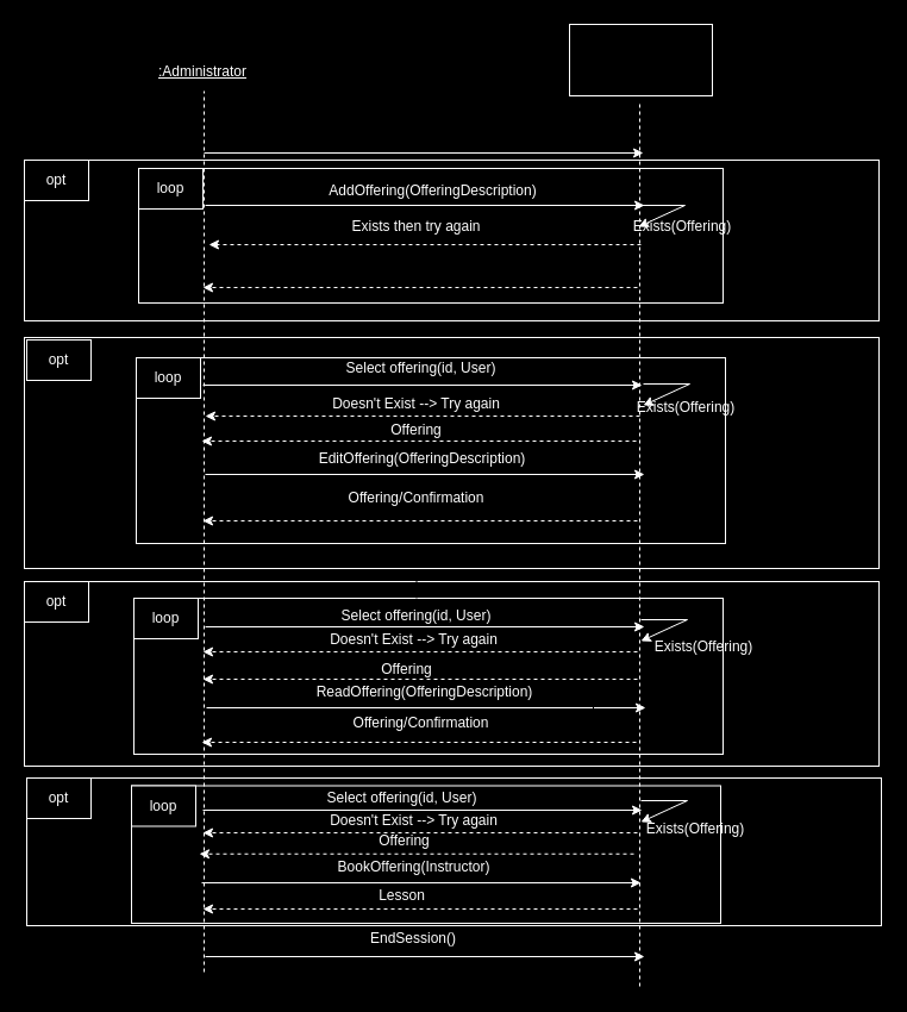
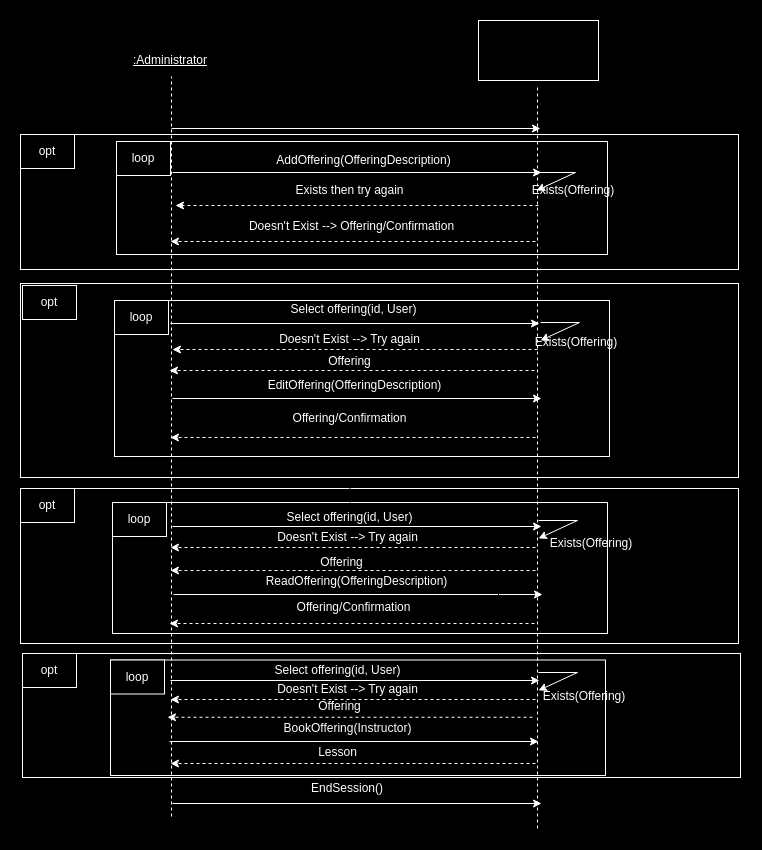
  <mxCell id="0" />
  <mxCell id="1" parent="0" />
  <mxCell id="2" value="" style="rounded=0;whiteSpace=wrap;html=1;fillColor=#000000;strokeColor=#FFFFFF;" parent="1" vertex="1"><mxGeometry x="22" y="653" width="718" height="124" as="geometry" /></mxCell>
  <mxCell id="3" value="" style="rounded=0;whiteSpace=wrap;html=1;fillColor=#000000;strokeColor=#FFFFFF;" parent="1" vertex="1"><mxGeometry x="110" y="659.5" width="495" height="115.5" as="geometry" /></mxCell>
  <mxCell id="4" value="&lt;font color=&quot;#ffffff&quot;&gt;BookOffering(Instructor)&lt;/font&gt;" style="text;html=1;align=center;verticalAlign=middle;whiteSpace=wrap;rounded=0;" parent="1" vertex="1"><mxGeometry x="225.5" y="713" width="243" height="30" as="geometry" /></mxCell>
  <mxCell id="5" value="" style="endArrow=classic;html=1;rounded=0;strokeColor=#FFFFFF;" parent="1" edge="1"><mxGeometry width="50" height="50" relative="1" as="geometry"><mxPoint x="169" y="741" as="sourcePoint" /><mxPoint x="538" y="741" as="targetPoint" /></mxGeometry></mxCell>
  <mxCell id="6" value="" style="endArrow=classic;html=1;rounded=0;strokeColor=#FFFFFF;dashed=1;" parent="1" edge="1"><mxGeometry width="50" height="50" relative="1" as="geometry"><mxPoint x="535" y="763" as="sourcePoint" /><mxPoint x="170" y="763" as="targetPoint" /></mxGeometry></mxCell>
  <mxCell id="7" value="&lt;font style=&quot;background-color: rgb(0, 0, 0);&quot; color=&quot;#ffffff&quot;&gt;Lesson&lt;/font&gt;" style="text;html=1;align=center;verticalAlign=middle;whiteSpace=wrap;rounded=0;" parent="1" vertex="1"><mxGeometry x="216" y="737" width="243" height="30" as="geometry" /></mxCell>
  <mxCell id="8" value="&lt;span style=&quot;color: rgb(255, 255, 255);&quot;&gt;loop&lt;/span&gt;" style="rounded=0;whiteSpace=wrap;html=1;fillColor=#000000;strokeColor=#FFFFFF;" parent="1" vertex="1"><mxGeometry x="110" y="659.5" width="54" height="34" as="geometry" /></mxCell>
  <mxCell id="9" value="&lt;span style=&quot;color: rgb(255, 255, 255);&quot;&gt;opt&lt;/span&gt;" style="rounded=0;whiteSpace=wrap;html=1;fillColor=#000000;strokeColor=#FFFFFF;" parent="1" vertex="1"><mxGeometry x="22" y="653" width="54" height="34" as="geometry" /></mxCell>
  <mxCell id="10" value="" style="rounded=0;whiteSpace=wrap;html=1;fillColor=#000000;strokeColor=#FFFFFF;" parent="1" vertex="1"><mxGeometry x="20" y="488" width="718" height="155" as="geometry" /></mxCell>
  <mxCell id="11" value="" style="rounded=0;whiteSpace=wrap;html=1;fillColor=#000000;strokeColor=#FFFFFF;" parent="1" vertex="1"><mxGeometry x="112" y="502" width="495" height="131" as="geometry" /></mxCell>
  <mxCell id="12" value="" style="endArrow=classic;html=1;rounded=0;strokeColor=#FFFFFF;" parent="1" edge="1"><mxGeometry width="50" height="50" relative="1" as="geometry"><mxPoint x="173" y="594" as="sourcePoint" /><mxPoint x="542" y="594" as="targetPoint" /></mxGeometry></mxCell>
  <mxCell id="13" style="edgeStyle=orthogonalEdgeStyle;rounded=0;orthogonalLoop=1;jettySize=auto;html=1;exitX=0.5;exitY=1;exitDx=0;exitDy=0;" parent="1" source="14" target="11" edge="1"><mxGeometry relative="1" as="geometry" /></mxCell>
  <mxCell id="14" value="&lt;font color=&quot;#ffffff&quot;&gt;ReadOffering(OfferingDescription)&lt;/font&gt;" style="text;html=1;align=center;verticalAlign=middle;whiteSpace=wrap;rounded=0;" parent="1" vertex="1"><mxGeometry x="235" y="566" width="243" height="30" as="geometry" /></mxCell>
  <mxCell id="15" value="" style="endArrow=classic;html=1;rounded=0;strokeColor=#FFFFFF;dashed=1;" parent="1" edge="1"><mxGeometry width="50" height="50" relative="1" as="geometry"><mxPoint x="534" y="623" as="sourcePoint" /><mxPoint x="169" y="623" as="targetPoint" /></mxGeometry></mxCell>
  <mxCell id="16" value="&lt;font style=&quot;background-color: rgb(0, 0, 0);&quot; color=&quot;#ffffff&quot;&gt;Offering/Confirmation&lt;/font&gt;" style="text;html=1;align=center;verticalAlign=middle;whiteSpace=wrap;rounded=0;" parent="1" vertex="1"><mxGeometry x="232" y="592" width="243" height="30" as="geometry" /></mxCell>
  <mxCell id="17" value="&lt;span style=&quot;color: rgb(255, 255, 255);&quot;&gt;opt&lt;/span&gt;" style="rounded=0;whiteSpace=wrap;html=1;fillColor=#000000;strokeColor=#FFFFFF;" parent="1" vertex="1"><mxGeometry x="20" y="488" width="54" height="34" as="geometry" /></mxCell>
  <mxCell id="18" value="&lt;span style=&quot;color: rgb(255, 255, 255);&quot;&gt;loop&lt;/span&gt;" style="rounded=0;whiteSpace=wrap;html=1;fillColor=#000000;strokeColor=#FFFFFF;" parent="1" vertex="1"><mxGeometry x="112" y="502" width="54" height="34" as="geometry" /></mxCell>
  <mxCell id="19" value="" style="rounded=0;whiteSpace=wrap;html=1;fillColor=#000000;strokeColor=#FFFFFF;" parent="1" vertex="1"><mxGeometry x="20" y="283" width="718" height="194" as="geometry" /></mxCell>
  <mxCell id="20" value="" style="rounded=0;whiteSpace=wrap;html=1;fillColor=#000000;strokeColor=#FFFFFF;" parent="1" vertex="1"><mxGeometry x="114" y="300" width="495" height="156" as="geometry" /></mxCell>
  <mxCell id="21" value="" style="endArrow=classic;html=1;rounded=0;strokeColor=#FFFFFF;" parent="1" edge="1"><mxGeometry width="50" height="50" relative="1" as="geometry"><mxPoint x="172" y="398" as="sourcePoint" /><mxPoint x="541" y="398" as="targetPoint" /></mxGeometry></mxCell>
  <mxCell id="22" value="&lt;font color=&quot;#ffffff&quot;&gt;EditOffering(OfferingDescription)&lt;/font&gt;" style="text;html=1;align=center;verticalAlign=middle;whiteSpace=wrap;rounded=0;" parent="1" vertex="1"><mxGeometry x="233" y="370" width="243" height="30" as="geometry" /></mxCell>
  <mxCell id="23" value="" style="endArrow=classic;html=1;rounded=0;strokeColor=#FFFFFF;dashed=1;" parent="1" edge="1"><mxGeometry width="50" height="50" relative="1" as="geometry"><mxPoint x="535" y="437" as="sourcePoint" /><mxPoint x="170" y="437" as="targetPoint" /></mxGeometry></mxCell>
  <mxCell id="24" value="&lt;font style=&quot;background-color: rgb(0, 0, 0);&quot; color=&quot;#ffffff&quot;&gt;Offering/Confirmation&lt;/font&gt;" style="text;html=1;align=center;verticalAlign=middle;whiteSpace=wrap;rounded=0;" parent="1" vertex="1"><mxGeometry x="228" y="403" width="243" height="30" as="geometry" /></mxCell>
  <mxCell id="25" value="&lt;span style=&quot;color: rgb(255, 255, 255);&quot;&gt;opt&lt;/span&gt;" style="rounded=0;whiteSpace=wrap;html=1;fillColor=#000000;strokeColor=#FFFFFF;" parent="1" vertex="1"><mxGeometry x="22" y="285" width="54" height="34" as="geometry" /></mxCell>
  <mxCell id="26" value="&lt;span style=&quot;color: rgb(255, 255, 255);&quot;&gt;loop&lt;/span&gt;" style="rounded=0;whiteSpace=wrap;html=1;fillColor=#000000;strokeColor=#FFFFFF;" parent="1" vertex="1"><mxGeometry x="114" y="300" width="54" height="34" as="geometry" /></mxCell>
  <mxCell id="27" value="" style="rounded=0;whiteSpace=wrap;html=1;fillColor=#000000;strokeColor=#FFFFFF;" parent="1" vertex="1"><mxGeometry x="20" y="134" width="718" height="135" as="geometry" /></mxCell>
  <mxCell id="28" value="" style="rounded=0;whiteSpace=wrap;html=1;fillColor=#000000;strokeColor=#FFFFFF;" parent="1" vertex="1"><mxGeometry x="116" y="141" width="491" height="113" as="geometry" /></mxCell>
  <mxCell id="29" value="" style="endArrow=none;dashed=1;html=1;rounded=0;strokeColor=#FFFFFF;" parent="1" edge="1"><mxGeometry width="50" height="50" relative="1" as="geometry"><mxPoint x="171" y="816" as="sourcePoint" /><mxPoint x="171" y="76" as="targetPoint" /></mxGeometry></mxCell>
  <mxCell id="30" value="" style="endArrow=none;dashed=1;html=1;rounded=0;strokeColor=#FFFFFF;" parent="1" edge="1"><mxGeometry width="50" height="50" relative="1" as="geometry"><mxPoint x="537" y="828" as="sourcePoint" /><mxPoint x="537" y="84" as="targetPoint" /></mxGeometry></mxCell>
  <mxCell id="31" value="&lt;font color=&quot;#ffffff&quot;&gt;&lt;u&gt;:Administrator&lt;/u&gt;&lt;/font&gt;" style="text;html=1;align=center;verticalAlign=middle;whiteSpace=wrap;rounded=0;" parent="1" vertex="1"><mxGeometry x="140" y="45" width="60" height="30" as="geometry" /></mxCell>
  <mxCell id="32" value="" style="rounded=0;whiteSpace=wrap;html=1;fillColor=#000000;strokeColor=#FFFFFF;" parent="1" vertex="1"><mxGeometry x="478" y="20" width="120" height="60" as="geometry" /></mxCell>
  <mxCell id="33" value="" style="endArrow=classic;html=1;rounded=0;strokeColor=#FFFFFF;" parent="1" edge="1"><mxGeometry width="50" height="50" relative="1" as="geometry"><mxPoint x="171" y="128" as="sourcePoint" /><mxPoint x="540" y="128" as="targetPoint" /></mxGeometry></mxCell>
  <mxCell id="34" value="" style="endArrow=classic;html=1;rounded=0;strokeColor=#FFFFFF;" parent="1" edge="1"><mxGeometry width="50" height="50" relative="1" as="geometry"><mxPoint x="172" y="172" as="sourcePoint" /><mxPoint x="541" y="172" as="targetPoint" /></mxGeometry></mxCell>
  <mxCell id="35" value="&lt;font color=&quot;#ffffff&quot;&gt;AddOffering(OfferingDescription)&lt;/font&gt;" style="text;html=1;align=center;verticalAlign=middle;whiteSpace=wrap;rounded=0;" parent="1" vertex="1"><mxGeometry x="242" y="145" width="243" height="30" as="geometry" /></mxCell>
  <mxCell id="36" value="" style="endArrow=classic;html=1;rounded=0;strokeColor=#FFFFFF;dashed=1;" parent="1" edge="1"><mxGeometry width="50" height="50" relative="1" as="geometry"><mxPoint x="535" y="241" as="sourcePoint" /><mxPoint x="170" y="241" as="targetPoint" /></mxGeometry></mxCell>
+ <mxCell id="37" value="&lt;font style=&quot;background-color: rgb(0, 0, 0);&quot; color=&quot;#ffffff&quot;&gt;Doesn't Exist --&amp;gt; Offering/Confirmation&lt;/font&gt;" style="text;html=1;align=center;verticalAlign=middle;whiteSpace=wrap;rounded=0;" parent="1" vertex="1"><mxGeometry x="230" y="211" width="243" height="30" as="geometry" /></mxCell>
  <mxCell id="38" value="&lt;span style=&quot;color: rgb(255, 255, 255);&quot;&gt;opt&lt;/span&gt;" style="rounded=0;whiteSpace=wrap;html=1;fillColor=#000000;strokeColor=#FFFFFF;" parent="1" vertex="1"><mxGeometry x="20" y="134" width="54" height="34" as="geometry" /></mxCell>
  <mxCell id="39" value="&lt;span style=&quot;color: rgb(255, 255, 255);&quot;&gt;loop&lt;/span&gt;" style="rounded=0;whiteSpace=wrap;html=1;fillColor=#000000;strokeColor=#FFFFFF;" parent="1" vertex="1"><mxGeometry x="116" y="141" width="54" height="34" as="geometry" /></mxCell>
  <mxCell id="40" value="" style="endArrow=classic;html=1;rounded=0;strokeColor=#FFFFFF;" parent="1" edge="1"><mxGeometry width="50" height="50" relative="1" as="geometry"><mxPoint x="172" y="803" as="sourcePoint" /><mxPoint x="541" y="803" as="targetPoint" /></mxGeometry></mxCell>
  <mxCell id="41" value="&lt;font color=&quot;#ffffff&quot;&gt;EndSession()&lt;/font&gt;" style="text;html=1;align=center;verticalAlign=middle;whiteSpace=wrap;rounded=0;" parent="1" vertex="1"><mxGeometry x="317" y="773" width="60" height="30" as="geometry" /></mxCell>
  <mxCell id="42" value="" style="endArrow=classic;html=1;rounded=0;strokeColor=#FFFFFF;" parent="1" edge="1"><mxGeometry width="50" height="50" relative="1" as="geometry"><mxPoint x="170" y="323" as="sourcePoint" /><mxPoint x="539" y="323" as="targetPoint" /></mxGeometry></mxCell>
  <mxCell id="43" value="&lt;font color=&quot;#ffffff&quot;&gt;Select offering(id, User)&lt;/font&gt;" style="text;html=1;align=center;verticalAlign=middle;whiteSpace=wrap;rounded=0;" parent="1" vertex="1"><mxGeometry x="232" y="294" width="243" height="30" as="geometry" /></mxCell>
  <mxCell id="44" value="" style="endArrow=classic;html=1;rounded=0;strokeColor=#FFFFFF;dashed=1;" parent="1" edge="1"><mxGeometry width="50" height="50" relative="1" as="geometry"><mxPoint x="534" y="370" as="sourcePoint" /><mxPoint x="169" y="370" as="targetPoint" /></mxGeometry></mxCell>
  <mxCell id="45" value="&lt;font color=&quot;#ffffff&quot;&gt;Offering&lt;/font&gt;" style="text;html=1;align=center;verticalAlign=middle;whiteSpace=wrap;rounded=0;" parent="1" vertex="1"><mxGeometry x="228" y="346" width="243" height="30" as="geometry" /></mxCell>
  <mxCell id="46" value="" style="endArrow=classic;html=1;rounded=0;strokeColor=#FFFFFF;" parent="1" edge="1"><mxGeometry width="50" height="50" relative="1" as="geometry"><mxPoint x="172" y="526" as="sourcePoint" /><mxPoint x="541" y="526" as="targetPoint" /></mxGeometry></mxCell>
  <mxCell id="47" value="" style="endArrow=classic;html=1;rounded=0;strokeColor=#FFFFFF;dashed=1;" parent="1" edge="1"><mxGeometry width="50" height="50" relative="1" as="geometry"><mxPoint x="535" y="570" as="sourcePoint" /><mxPoint x="170" y="570" as="targetPoint" /></mxGeometry></mxCell>
  <mxCell id="48" value="" style="edgeStyle=orthogonalEdgeStyle;rounded=0;orthogonalLoop=1;jettySize=auto;html=1;" parent="1" source="49" target="19" edge="1"><mxGeometry relative="1" as="geometry" /></mxCell>
  <mxCell id="49" value="&lt;font color=&quot;#ffffff&quot;&gt;Select offering(id, User)&lt;/font&gt;" style="text;html=1;align=center;verticalAlign=middle;whiteSpace=wrap;rounded=0;" parent="1" vertex="1"><mxGeometry x="228" y="502" width="243" height="30" as="geometry" /></mxCell>
  <mxCell id="50" value="&lt;font color=&quot;#ffffff&quot;&gt;Offering&lt;/font&gt;" style="text;html=1;align=center;verticalAlign=middle;whiteSpace=wrap;rounded=0;" parent="1" vertex="1"><mxGeometry x="220" y="547" width="243" height="30" as="geometry" /></mxCell>
  <mxCell id="51" value="" style="endArrow=classic;html=1;rounded=0;strokeColor=#FFFFFF;" parent="1" edge="1"><mxGeometry width="50" height="50" relative="1" as="geometry"><mxPoint x="170" y="680" as="sourcePoint" /><mxPoint x="539" y="680" as="targetPoint" /></mxGeometry></mxCell>
  <mxCell id="52" value="" style="endArrow=classic;html=1;rounded=0;strokeColor=#FFFFFF;dashed=1;" parent="1" edge="1"><mxGeometry width="50" height="50" relative="1" as="geometry"><mxPoint x="532" y="716.75" as="sourcePoint" /><mxPoint x="167" y="716.75" as="targetPoint" /></mxGeometry></mxCell>
  <mxCell id="53" value="&lt;font color=&quot;#ffffff&quot;&gt;Offering&lt;/font&gt;" style="text;html=1;align=center;verticalAlign=middle;whiteSpace=wrap;rounded=0;" parent="1" vertex="1"><mxGeometry x="218" y="691" width="243" height="30" as="geometry" /></mxCell>
  <mxCell id="54" value="&lt;font color=&quot;#ffffff&quot;&gt;Select offering(id, User)&lt;/font&gt;" style="text;html=1;align=center;verticalAlign=middle;whiteSpace=wrap;rounded=0;" parent="1" vertex="1"><mxGeometry x="216" y="655" width="243" height="30" as="geometry" /></mxCell>
  <mxCell id="55" value="" style="endArrow=classic;html=1;rounded=0;strokeColor=#FFFFFF;" parent="1" edge="1"><mxGeometry width="50" height="50" relative="1" as="geometry"><mxPoint x="536" y="172" as="sourcePoint" /><mxPoint x="536" y="190" as="targetPoint" /><Array as="points"><mxPoint x="575" y="172" /></Array></mxGeometry></mxCell>
  <mxCell id="56" value="&lt;font color=&quot;#ffffff&quot;&gt;Exists(Offering)&lt;/font&gt;" style="text;html=1;align=center;verticalAlign=middle;whiteSpace=wrap;rounded=0;" parent="1" vertex="1"><mxGeometry x="529" y="172.5" width="88" height="35" as="geometry" /></mxCell>
  <mxCell id="57" value="" style="endArrow=classic;html=1;rounded=0;strokeColor=#FFFFFF;dashed=1;exitX=0.102;exitY=0.929;exitDx=0;exitDy=0;exitPerimeter=0;" parent="1" source="56" edge="1"><mxGeometry width="50" height="50" relative="1" as="geometry"><mxPoint x="545" y="251" as="sourcePoint" /><mxPoint x="175" y="205" as="targetPoint" /></mxGeometry></mxCell>
  <mxCell id="58" value="&lt;font style=&quot;background-color: rgb(0, 0, 0);&quot; color=&quot;#ffffff&quot;&gt;Exists then try again&lt;/font&gt;" style="text;html=1;align=center;verticalAlign=middle;whiteSpace=wrap;rounded=0;" parent="1" vertex="1"><mxGeometry x="228" y="175" width="243" height="30" as="geometry" /></mxCell>
  <mxCell id="59" value="&lt;span style=&quot;color: rgb(255, 255, 255);&quot;&gt;Exists(Offering)&lt;/span&gt;" style="text;html=1;align=center;verticalAlign=middle;whiteSpace=wrap;rounded=0;" parent="1" vertex="1"><mxGeometry x="532" y="324" width="88" height="35" as="geometry" /></mxCell>
  <mxCell id="60" value="" style="endArrow=classic;html=1;rounded=0;strokeColor=#FFFFFF;" parent="1" edge="1"><mxGeometry width="50" height="50" relative="1" as="geometry"><mxPoint x="540" y="322" as="sourcePoint" /><mxPoint x="540" y="340" as="targetPoint" /><Array as="points"><mxPoint x="579" y="322" /></Array></mxGeometry></mxCell>
  <mxCell id="61" value="" style="endArrow=classic;html=1;rounded=0;strokeColor=#FFFFFF;dashed=1;" parent="1" edge="1"><mxGeometry width="50" height="50" relative="1" as="geometry"><mxPoint x="537" y="349" as="sourcePoint" /><mxPoint x="172" y="349" as="targetPoint" /></mxGeometry></mxCell>
  <mxCell id="62" value="&lt;font color=&quot;#ffffff&quot;&gt;Doesn't Exist --&amp;gt; Try again&lt;/font&gt;" style="text;html=1;align=center;verticalAlign=middle;whiteSpace=wrap;rounded=0;" parent="1" vertex="1"><mxGeometry x="228" y="324" width="243" height="30" as="geometry" /></mxCell>
  <mxCell id="63" value="" style="endArrow=classic;html=1;rounded=0;strokeColor=#FFFFFF;" parent="1" edge="1"><mxGeometry width="50" height="50" relative="1" as="geometry"><mxPoint x="538" y="672" as="sourcePoint" /><mxPoint x="538" y="690" as="targetPoint" /><Array as="points"><mxPoint x="577" y="672" /></Array></mxGeometry></mxCell>
  <mxCell id="64" value="" style="endArrow=classic;html=1;rounded=0;strokeColor=#FFFFFF;dashed=1;" parent="1" edge="1"><mxGeometry width="50" height="50" relative="1" as="geometry"><mxPoint x="535" y="699" as="sourcePoint" /><mxPoint x="170" y="699" as="targetPoint" /></mxGeometry></mxCell>
  <mxCell id="65" value="&lt;font color=&quot;#ffffff&quot;&gt;Doesn't Exist --&amp;gt; Try again&lt;/font&gt;" style="text;html=1;align=center;verticalAlign=middle;whiteSpace=wrap;rounded=0;" parent="1" vertex="1"><mxGeometry x="226" y="674" width="243" height="30" as="geometry" /></mxCell>
  <mxCell id="66" value="" style="endArrow=classic;html=1;rounded=0;strokeColor=#FFFFFF;" parent="1" edge="1"><mxGeometry width="50" height="50" relative="1" as="geometry"><mxPoint x="538" y="520" as="sourcePoint" /><mxPoint x="538" y="538" as="targetPoint" /><Array as="points"><mxPoint x="577" y="520" /></Array></mxGeometry></mxCell>
  <mxCell id="67" value="" style="endArrow=classic;html=1;rounded=0;strokeColor=#FFFFFF;dashed=1;" parent="1" edge="1"><mxGeometry width="50" height="50" relative="1" as="geometry"><mxPoint x="535" y="547" as="sourcePoint" /><mxPoint x="170" y="547" as="targetPoint" /></mxGeometry></mxCell>
  <mxCell id="68" value="&lt;font color=&quot;#ffffff&quot;&gt;Doesn't Exist --&amp;gt; Try again&lt;/font&gt;" style="text;html=1;align=center;verticalAlign=middle;whiteSpace=wrap;rounded=0;" parent="1" vertex="1"><mxGeometry x="226" y="522" width="243" height="30" as="geometry" /></mxCell>
  <mxCell id="69" value="&lt;span style=&quot;color: rgb(255, 255, 255);&quot;&gt;Exists(Offering)&lt;/span&gt;" style="text;html=1;align=center;verticalAlign=middle;whiteSpace=wrap;rounded=0;" parent="1" vertex="1"><mxGeometry x="547" y="525" width="88" height="35" as="geometry" /></mxCell>
  <mxCell id="70" value="&lt;span style=&quot;color: rgb(255, 255, 255);&quot;&gt;Exists(Offering)&lt;/span&gt;" style="text;html=1;align=center;verticalAlign=middle;whiteSpace=wrap;rounded=0;" parent="1" vertex="1"><mxGeometry x="540" y="678" width="88" height="35" as="geometry" /></mxCell>
